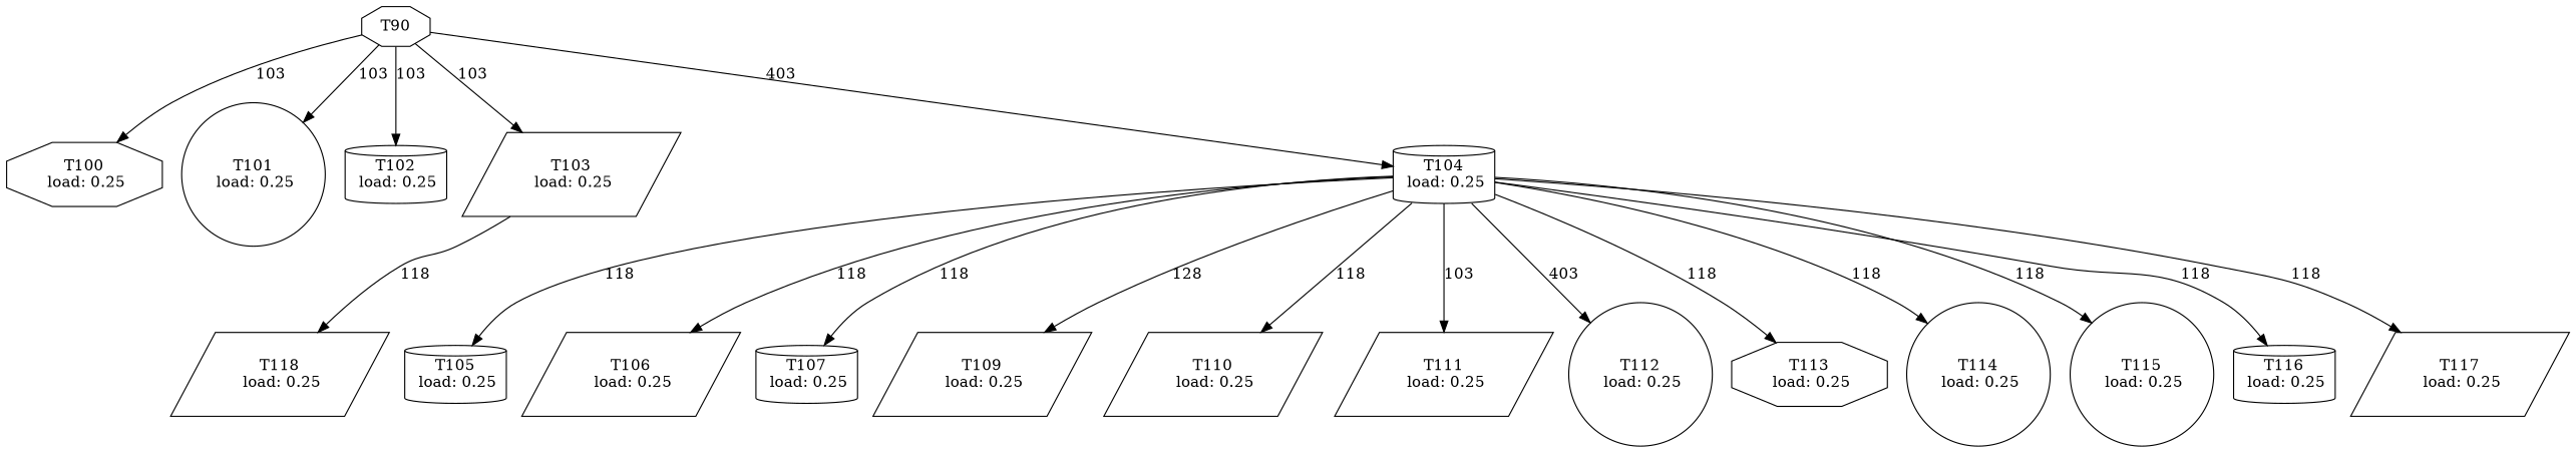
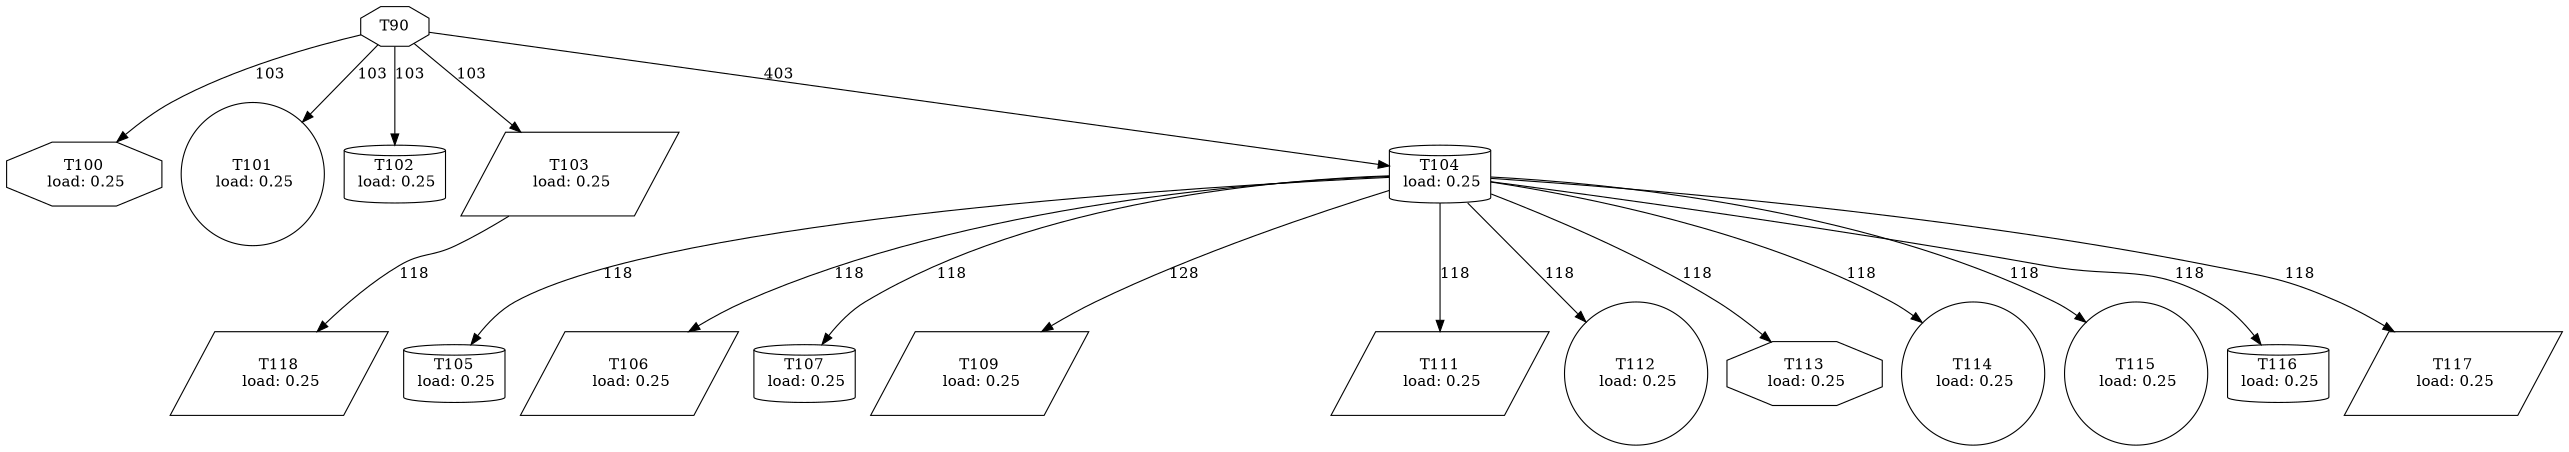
  digraph {
    node [shape=parallelogram]
    n1 [label="T100\n load: 0.25" shape=octagon]
    T90 [shape=octagon]
    n3 [label="T101\n load: 0.25" shape=circle]
    n4 [label="T102\n load: 0.25" shape=cylinder]
    n5 [label="T103\n load: 0.25"]
    n6 [label="T104\n load: 0.25" shape=cylinder]
    n7 [label="T118\n load: 0.25"]
    n8 [label="T105\n load: 0.25" shape=cylinder]
    n9 [label="T106\n load: 0.25"]
    n10 [label="T107\n load: 0.25" shape=cylinder]
    n11 [label="T109\n load: 0.25"]
-   n12 [label="T110\n load: 0.25"]
    n13 [label="T111\n load: 0.25"]
    n14 [label="T112\n load: 0.25" shape=circle]
    n15 [label="T113\n load: 0.25" shape=octagon]
    n16 [label="T114\n load: 0.25" shape=circle]
    n17 [label="T115\n load: 0.25" shape=circle]
    n18 [label="T116\n load: 0.25" shape=cylinder]
    n19 [label="T117\n load: 0.25"]
    T90 -> n1 [label=103]
    T90 -> n3 [label=103]
    T90 -> n4 [label=103]
    T90 -> n5 [label=103]
    T90 -> n6 [label=403]
    n5 -> n7 [label=118]
    n6 -> n8 [label=118]
    n6 -> n9 [label=118]
    n6 -> n10 [label=118]
    n6 -> n11 [label=128]
-   n6 -> n12 [label=118]
-   n6 -> n13 [label=103]
-   n6 -> n14 [label=403]
+   n6 -> n13 [label=118]
+   n6 -> n14 [label=118]
    n6 -> n15 [label=118]
    n6 -> n16 [label=118]
    n6 -> n17 [label=118]
    n6 -> n18 [label=118]
    n6 -> n19 [label=118]
  }
